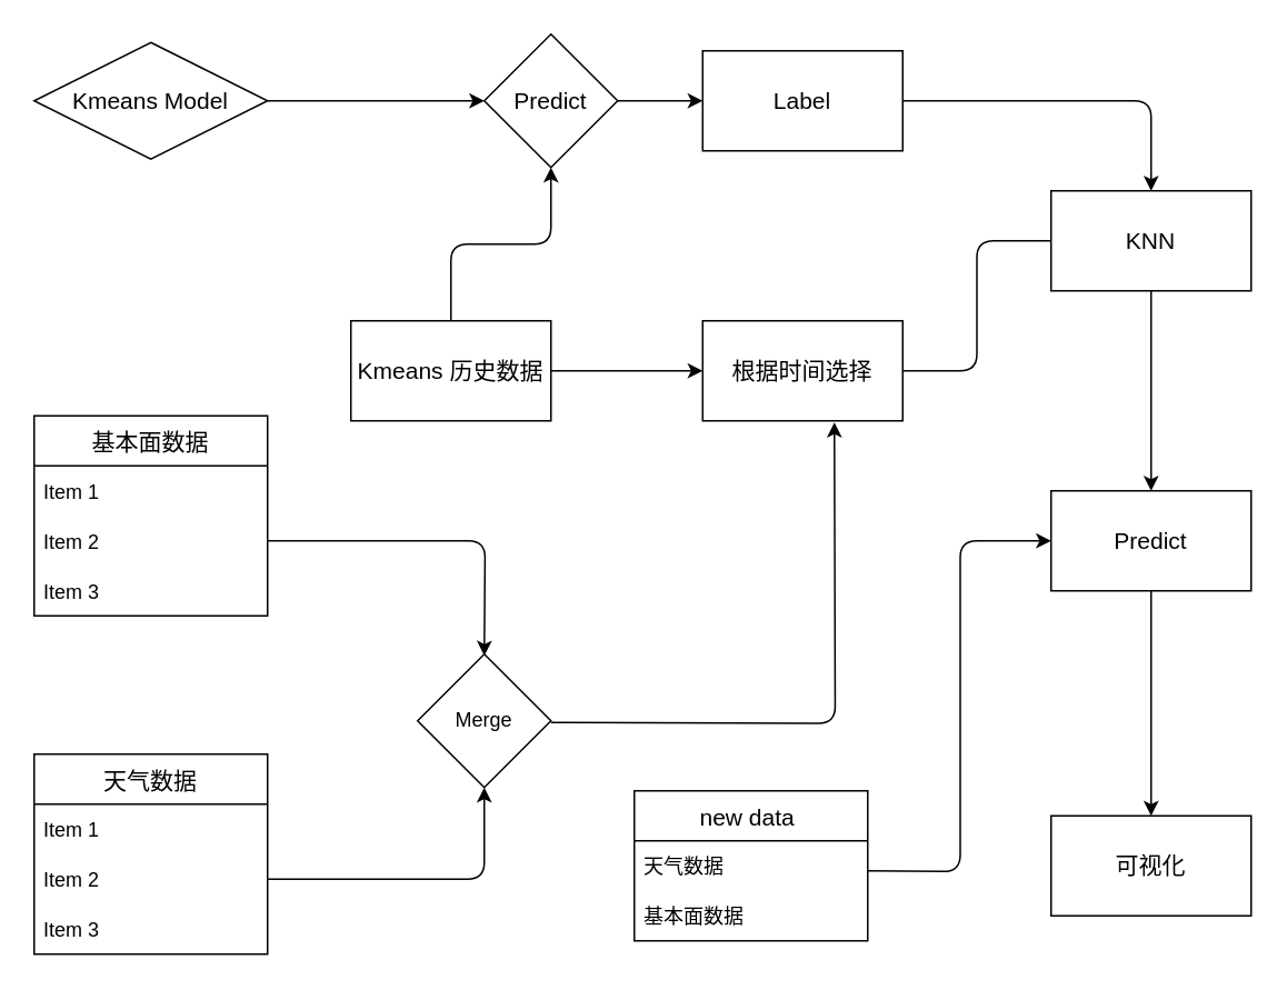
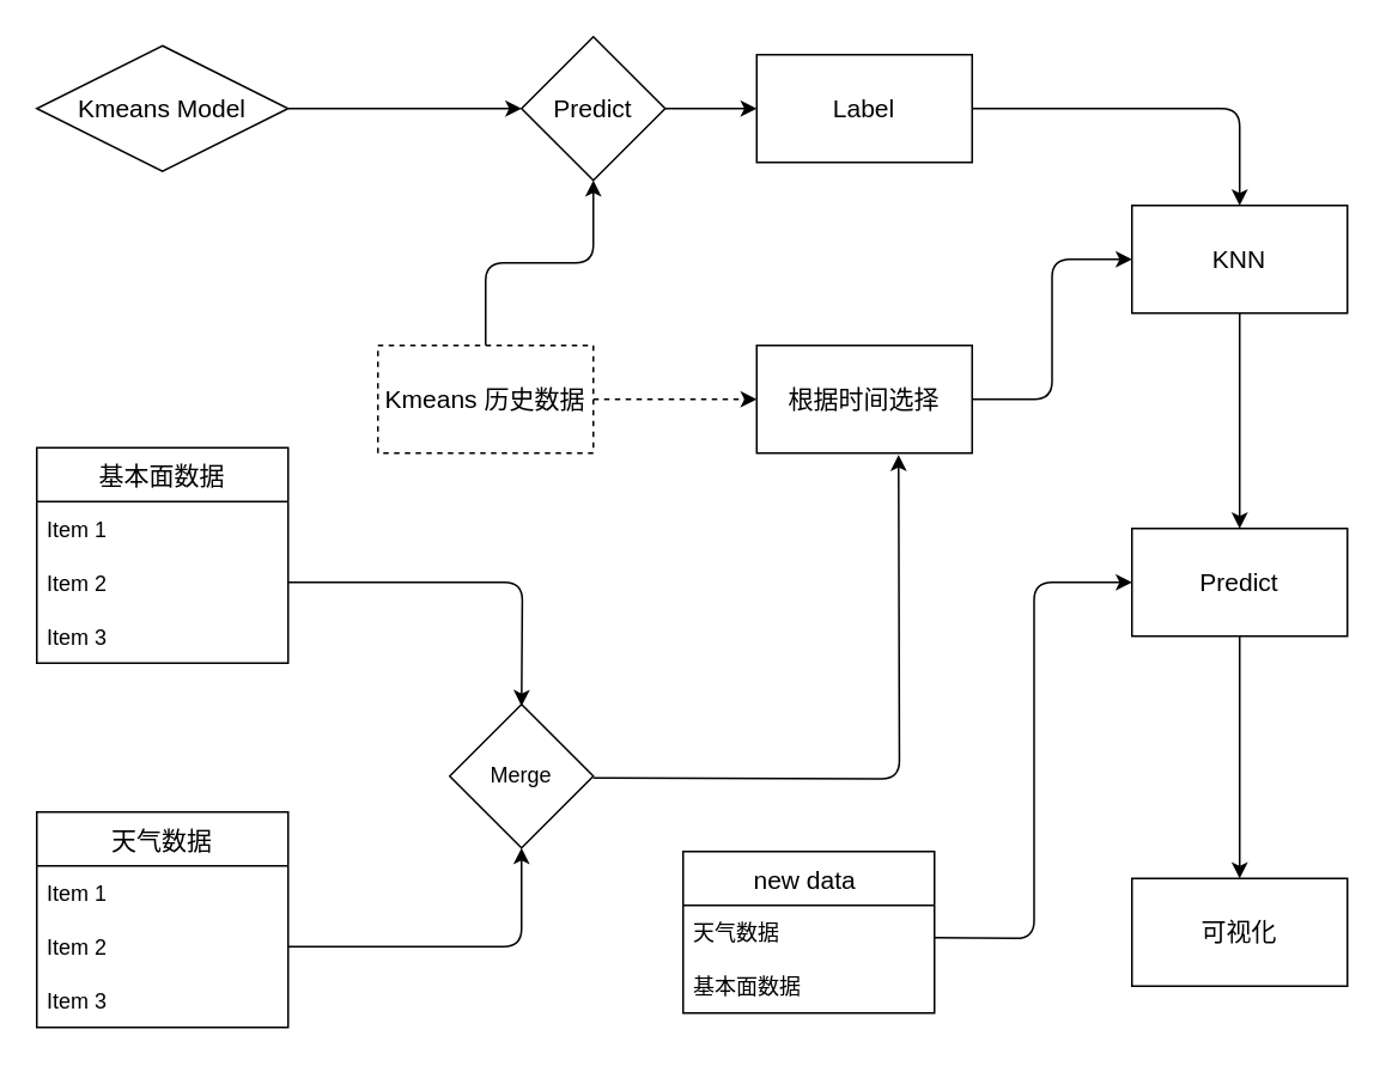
  <mxCell id="0" />
  <mxCell id="1" parent="0" />
  <mxCell id="2" style="edgeStyle=orthogonalEdgeStyle;html=1;entryX=0;entryY=0.5;entryDx=0;entryDy=0;" parent="1" source="3" target="20" edge="1"><mxGeometry relative="1" as="geometry" /></mxCell>
  <mxCell id="3" value="&lt;font style=&quot;font-size: 14px&quot;&gt;Kmeans Model&lt;/font&gt;" style="rhombus;whiteSpace=wrap;html=1;" parent="1" vertex="1"><mxGeometry x="20" y="25" width="140" height="70" as="geometry" /></mxCell>
  <mxCell id="4" value="基本面数据" style="swimlane;fontStyle=0;childLayout=stackLayout;horizontal=1;startSize=30;horizontalStack=0;resizeParent=1;resizeParentMax=0;resizeLast=0;collapsible=1;marginBottom=0;fontSize=14;" parent="1" vertex="1"><mxGeometry x="20" y="249" width="140" height="120" as="geometry"><mxRectangle x="40" y="560" width="90" height="30" as="alternateBounds" /></mxGeometry></mxCell>
  <mxCell id="5" value="Item 1" style="text;strokeColor=none;fillColor=none;align=left;verticalAlign=middle;spacingLeft=4;spacingRight=4;overflow=hidden;points=[[0,0.5],[1,0.5]];portConstraint=eastwest;rotatable=0;" parent="4" vertex="1"><mxGeometry y="30" width="140" height="30" as="geometry" /></mxCell>
  <mxCell id="6" value="Item 2" style="text;strokeColor=none;fillColor=none;align=left;verticalAlign=middle;spacingLeft=4;spacingRight=4;overflow=hidden;points=[[0,0.5],[1,0.5]];portConstraint=eastwest;rotatable=0;" parent="4" vertex="1"><mxGeometry y="60" width="140" height="30" as="geometry" /></mxCell>
  <mxCell id="7" value="Item 3" style="text;strokeColor=none;fillColor=none;align=left;verticalAlign=middle;spacingLeft=4;spacingRight=4;overflow=hidden;points=[[0,0.5],[1,0.5]];portConstraint=eastwest;rotatable=0;" parent="4" vertex="1"><mxGeometry y="90" width="140" height="30" as="geometry" /></mxCell>
  <mxCell id="8" value="天气数据" style="swimlane;fontStyle=0;childLayout=stackLayout;horizontal=1;startSize=30;horizontalStack=0;resizeParent=1;resizeParentMax=0;resizeLast=0;collapsible=1;marginBottom=0;fontSize=14;" parent="1" vertex="1"><mxGeometry x="20" y="452" width="140" height="120" as="geometry"><mxRectangle x="40" y="770" width="80" height="30" as="alternateBounds" /></mxGeometry></mxCell>
  <mxCell id="9" value="Item 1" style="text;strokeColor=none;fillColor=none;align=left;verticalAlign=middle;spacingLeft=4;spacingRight=4;overflow=hidden;points=[[0,0.5],[1,0.5]];portConstraint=eastwest;rotatable=0;" parent="8" vertex="1"><mxGeometry y="30" width="140" height="30" as="geometry" /></mxCell>
  <mxCell id="10" value="Item 2" style="text;strokeColor=none;fillColor=none;align=left;verticalAlign=middle;spacingLeft=4;spacingRight=4;overflow=hidden;points=[[0,0.5],[1,0.5]];portConstraint=eastwest;rotatable=0;" parent="8" vertex="1"><mxGeometry y="60" width="140" height="30" as="geometry" /></mxCell>
  <mxCell id="11" value="Item 3" style="text;strokeColor=none;fillColor=none;align=left;verticalAlign=middle;spacingLeft=4;spacingRight=4;overflow=hidden;points=[[0,0.5],[1,0.5]];portConstraint=eastwest;rotatable=0;" parent="8" vertex="1"><mxGeometry y="90" width="140" height="30" as="geometry" /></mxCell>
  <mxCell id="12" style="edgeStyle=orthogonalEdgeStyle;html=1;entryX=0.5;entryY=1;entryDx=0;entryDy=0;" parent="1" edge="1"><mxGeometry relative="1" as="geometry"><mxPoint x="330" y="433" as="sourcePoint" /><mxPoint x="500" y="253" as="targetPoint" /></mxGeometry></mxCell>
  <mxCell id="13" value="Merge" style="rhombus;whiteSpace=wrap;html=1;" parent="1" vertex="1"><mxGeometry x="250" y="392" width="80" height="80" as="geometry" /></mxCell>
  <mxCell id="14" style="edgeStyle=orthogonalEdgeStyle;html=1;entryX=0.5;entryY=1;entryDx=0;entryDy=0;" parent="1" source="10" target="13" edge="1"><mxGeometry relative="1" as="geometry" /></mxCell>
  <mxCell id="15" style="edgeStyle=orthogonalEdgeStyle;html=1;entryX=0.5;entryY=0;entryDx=0;entryDy=0;" parent="1" source="6" edge="1"><mxGeometry relative="1" as="geometry"><mxPoint x="290" y="393" as="targetPoint" /></mxGeometry></mxCell>
- <mxCell id="16" style="edgeStyle=orthogonalEdgeStyle;html=1;" parent="1" source="18" target="22" edge="1"><mxGeometry relative="1" as="geometry" /></mxCell>
+ <mxCell id="16" style="edgeStyle=orthogonalEdgeStyle;html=1;dashed=1;" parent="1" source="18" target="22" edge="1"><mxGeometry relative="1" as="geometry" /></mxCell>
  <mxCell id="17" style="edgeStyle=orthogonalEdgeStyle;html=1;entryX=0.5;entryY=1;entryDx=0;entryDy=0;" parent="1" source="18" target="20" edge="1"><mxGeometry relative="1" as="geometry" /></mxCell>
- <mxCell id="18" value="&lt;font style=&quot;font-size: 14px&quot;&gt;Kmeans 历史数据&lt;/font&gt;" style="rounded=0;whiteSpace=wrap;html=1;" parent="1" vertex="1"><mxGeometry x="210" y="192" width="120" height="60" as="geometry" /></mxCell>
+ <mxCell id="18" value="&lt;font style=&quot;font-size: 14px&quot;&gt;Kmeans 历史数据&lt;/font&gt;" style="rounded=0;whiteSpace=wrap;html=1;dashed=1;" parent="1" vertex="1"><mxGeometry x="210" y="192" width="120" height="60" as="geometry" /></mxCell>
  <mxCell id="19" value="" style="edgeStyle=orthogonalEdgeStyle;html=1;" parent="1" source="20" target="24" edge="1"><mxGeometry relative="1" as="geometry" /></mxCell>
  <mxCell id="20" value="&lt;font style=&quot;font-size: 14px&quot;&gt;Predict&lt;/font&gt;" style="rhombus;whiteSpace=wrap;html=1;" parent="1" vertex="1"><mxGeometry x="290" y="20" width="80" height="80" as="geometry" /></mxCell>
- <mxCell id="21" style="edgeStyle=orthogonalEdgeStyle;html=1;entryX=0;entryY=0.5;entryDx=0;entryDy=0;endArrow=none;" parent="1" source="22" target="26" edge="1"><mxGeometry relative="1" as="geometry" /></mxCell>
+ <mxCell id="21" style="edgeStyle=orthogonalEdgeStyle;html=1;entryX=0;entryY=0.5;entryDx=0;entryDy=0;" parent="1" source="22" target="26" edge="1"><mxGeometry relative="1" as="geometry" /></mxCell>
  <mxCell id="22" value="&lt;font style=&quot;font-size: 14px&quot;&gt;根据时间选择&lt;/font&gt;" style="rounded=0;whiteSpace=wrap;html=1;" parent="1" vertex="1"><mxGeometry x="421" y="192" width="120" height="60" as="geometry" /></mxCell>
  <mxCell id="23" style="edgeStyle=orthogonalEdgeStyle;html=1;entryX=0.5;entryY=0;entryDx=0;entryDy=0;" parent="1" source="24" target="26" edge="1"><mxGeometry relative="1" as="geometry" /></mxCell>
  <mxCell id="24" value="&lt;font style=&quot;font-size: 14px&quot;&gt;Label&lt;/font&gt;" style="rounded=0;whiteSpace=wrap;html=1;" parent="1" vertex="1"><mxGeometry x="421" y="30" width="120" height="60" as="geometry" /></mxCell>
  <mxCell id="25" style="edgeStyle=orthogonalEdgeStyle;html=1;" parent="1" source="26" target="28" edge="1"><mxGeometry relative="1" as="geometry" /></mxCell>
  <mxCell id="26" value="&lt;font style=&quot;font-size: 14px&quot;&gt;KNN&lt;/font&gt;" style="rounded=0;whiteSpace=wrap;html=1;" parent="1" vertex="1"><mxGeometry x="630" y="114" width="120" height="60" as="geometry" /></mxCell>
  <mxCell id="27" style="edgeStyle=orthogonalEdgeStyle;html=1;" parent="1" source="28" target="30" edge="1"><mxGeometry relative="1" as="geometry" /></mxCell>
  <mxCell id="28" value="&lt;font style=&quot;font-size: 14px&quot;&gt;Predict&lt;/font&gt;" style="rounded=0;whiteSpace=wrap;html=1;" parent="1" vertex="1"><mxGeometry x="630" y="294" width="120" height="60" as="geometry" /></mxCell>
  <mxCell id="29" style="edgeStyle=orthogonalEdgeStyle;html=1;entryX=0;entryY=0.5;entryDx=0;entryDy=0;" parent="1" target="28" edge="1"><mxGeometry relative="1" as="geometry"><mxPoint x="520" y="522" as="sourcePoint" /></mxGeometry></mxCell>
  <mxCell id="30" value="&lt;font style=&quot;font-size: 14px&quot;&gt;可视化&lt;/font&gt;" style="rounded=0;whiteSpace=wrap;html=1;" parent="1" vertex="1"><mxGeometry x="630" y="489" width="120" height="60" as="geometry" /></mxCell>
  <mxCell id="31" value="new data " style="swimlane;fontStyle=0;childLayout=stackLayout;horizontal=1;startSize=30;horizontalStack=0;resizeParent=1;resizeParentMax=0;resizeLast=0;collapsible=1;marginBottom=0;fontSize=14;" parent="1" vertex="1"><mxGeometry x="380" y="474" width="140" height="90" as="geometry" /></mxCell>
  <mxCell id="32" value="天气数据" style="text;strokeColor=none;fillColor=none;align=left;verticalAlign=middle;spacingLeft=4;spacingRight=4;overflow=hidden;points=[[0,0.5],[1,0.5]];portConstraint=eastwest;rotatable=0;" parent="31" vertex="1"><mxGeometry y="30" width="140" height="30" as="geometry" /></mxCell>
  <mxCell id="33" value="基本面数据" style="text;strokeColor=none;fillColor=none;align=left;verticalAlign=middle;spacingLeft=4;spacingRight=4;overflow=hidden;points=[[0,0.5],[1,0.5]];portConstraint=eastwest;rotatable=0;" parent="31" vertex="1"><mxGeometry y="60" width="140" height="30" as="geometry" /></mxCell>
